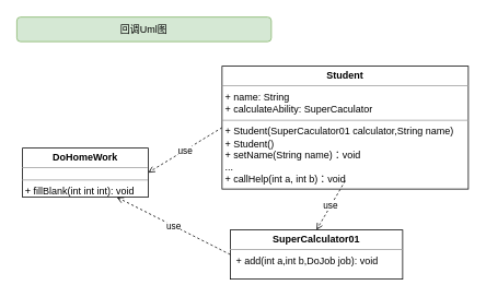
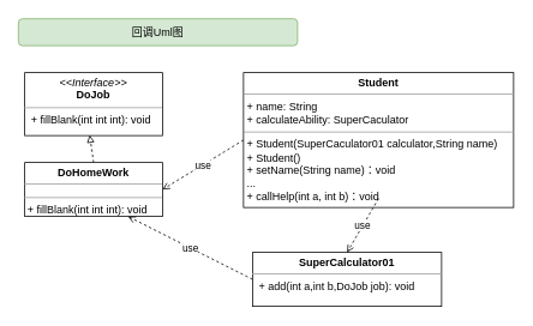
  <mxCell id="0" />
  <mxCell id="1" parent="0" />
  <mxCell id="2" value="回调Uml图" style="rounded=1;whiteSpace=wrap;html=1;fillColor=#d5e8d4;strokeColor=#82b366;" vertex="1" parent="1"><mxGeometry x="20" y="20" width="310" height="30" as="geometry" /></mxCell>
+ <mxCell id="3" value="" style="rounded=0;orthogonalLoop=1;jettySize=auto;html=1;dashed=1;endArrow=block;endFill=0;entryX=0.471;entryY=0.991;entryDx=0;entryDy=0;entryPerimeter=0;exitX=0.5;exitY=0;exitDx=0;exitDy=0;" edge="1" parent="1" source="6" target="4"><mxGeometry relative="1" as="geometry"><mxPoint x="113.034" y="200" as="sourcePoint" /><mxPoint x="115.034" y="200" as="targetPoint" /></mxGeometry></mxCell>
+ <mxCell id="4" value="&lt;p style=&quot;margin:0px;margin-top:4px;text-align:center;&quot;&gt;&lt;i&gt;&amp;lt;&amp;lt;Interface&amp;gt;&amp;gt;&lt;/i&gt;&lt;br&gt;&lt;b&gt;DoJob&lt;/b&gt;&lt;br&gt;&lt;/p&gt;&lt;hr size=&quot;1&quot;&gt;&lt;p style=&quot;margin:0px;margin-left:4px;&quot;&gt;&lt;/p&gt;&lt;p style=&quot;margin:0px;margin-left:4px;&quot;&gt;&amp;nbsp;+ fillBlank(int int int): void&lt;br&gt;&lt;/p&gt;" style="verticalAlign=top;align=left;overflow=fill;fontSize=12;fontFamily=Helvetica;html=1;" vertex="1" parent="1"><mxGeometry x="27" y="80" width="153" height="70" as="geometry" /></mxCell>
  <mxCell id="5" value="use" style="edgeStyle=none;rounded=0;orthogonalLoop=1;jettySize=auto;html=1;dashed=1;endArrow=open;endFill=0;exitX=0;exitY=0.5;exitDx=0;exitDy=0;" edge="1" parent="1" source="7"><mxGeometry relative="1" as="geometry"><mxPoint x="180" y="210" as="targetPoint" /></mxGeometry></mxCell>
  <mxCell id="6" value="&lt;p style=&quot;margin:0px;margin-top:4px;text-align:center;&quot;&gt;&lt;span style=&quot;font-weight: 700;&quot;&gt;DoHomeWork&lt;/span&gt;&lt;br&gt;&lt;/p&gt;&lt;hr size=&quot;1&quot;&gt;&lt;div style=&quot;height:2px;&quot;&gt;&lt;/div&gt;&lt;hr size=&quot;1&quot;&gt;&lt;div style=&quot;height:2px;&quot;&gt;&amp;nbsp;+ fillBlank(int int int): void&lt;/div&gt;" style="verticalAlign=top;align=left;overflow=fill;fontSize=12;fontFamily=Helvetica;html=1;" vertex="1" parent="1"><mxGeometry x="27" y="180" width="153" height="60" as="geometry" /></mxCell>
  <mxCell id="7" value="&lt;p style=&quot;margin:0px;margin-top:4px;text-align:center;&quot;&gt;&lt;b&gt;Student&lt;/b&gt;&lt;/p&gt;&lt;hr size=&quot;1&quot;&gt;&lt;p style=&quot;margin:0px;margin-left:4px;&quot;&gt;+ name: String&lt;/p&gt;&lt;p style=&quot;margin:0px;margin-left:4px;&quot;&gt;+ calculateAbility: SuperCaculator&lt;/p&gt;&lt;hr size=&quot;1&quot;&gt;&lt;p style=&quot;margin:0px;margin-left:4px;&quot;&gt;+ Student(SuperCaculator01 calculator,String name)&lt;/p&gt;&lt;p style=&quot;margin:0px;margin-left:4px;&quot;&gt;&lt;span style=&quot;background-color: initial;&quot;&gt;+ Student()&lt;/span&gt;&lt;/p&gt;&lt;p style=&quot;margin:0px;margin-left:4px;&quot;&gt;+ setName(String name)：void&lt;/p&gt;&lt;p style=&quot;margin:0px;margin-left:4px;&quot;&gt;...&lt;/p&gt;&lt;p style=&quot;margin:0px;margin-left:4px;&quot;&gt;+ callHelp(int a, int b)：void&lt;/p&gt;" style="verticalAlign=top;align=left;overflow=fill;fontSize=12;fontFamily=Helvetica;html=1;" vertex="1" parent="1"><mxGeometry x="270" y="80" width="300" height="150" as="geometry" /></mxCell>
  <mxCell id="8" value="&lt;p style=&quot;margin:0px;margin-top:4px;text-align:center;&quot;&gt;&lt;b&gt;SuperCalculator01&lt;/b&gt;&lt;/p&gt;&lt;hr size=&quot;1&quot;&gt;&lt;p style=&quot;margin:0px;margin-left:4px;&quot;&gt;&lt;/p&gt;&lt;p style=&quot;margin:0px;margin-left:4px;&quot;&gt;&amp;nbsp;+ add(int a,int b,DoJob job): void&lt;/p&gt;" style="verticalAlign=top;align=left;overflow=fill;fontSize=12;fontFamily=Helvetica;html=1;" vertex="1" parent="1"><mxGeometry x="280" y="280" width="210" height="60" as="geometry" /></mxCell>
  <mxCell id="9" value="use" style="edgeStyle=none;rounded=0;orthogonalLoop=1;jettySize=auto;html=1;dashed=1;endArrow=open;endFill=0;exitX=0;exitY=0.5;exitDx=0;exitDy=0;entryX=0.75;entryY=1;entryDx=0;entryDy=0;" edge="1" parent="1" source="8" target="6"><mxGeometry relative="1" as="geometry"><mxPoint x="190" y="220" as="targetPoint" /><mxPoint x="280" y="160" as="sourcePoint" /></mxGeometry></mxCell>
  <mxCell id="10" value="use" style="edgeStyle=none;rounded=0;orthogonalLoop=1;jettySize=auto;html=1;dashed=1;endArrow=open;endFill=0;entryX=0.5;entryY=0;entryDx=0;entryDy=0;" edge="1" parent="1" target="8"><mxGeometry relative="1" as="geometry"><mxPoint x="190" y="220" as="targetPoint" /><mxPoint x="420" y="220" as="sourcePoint" /></mxGeometry></mxCell>
